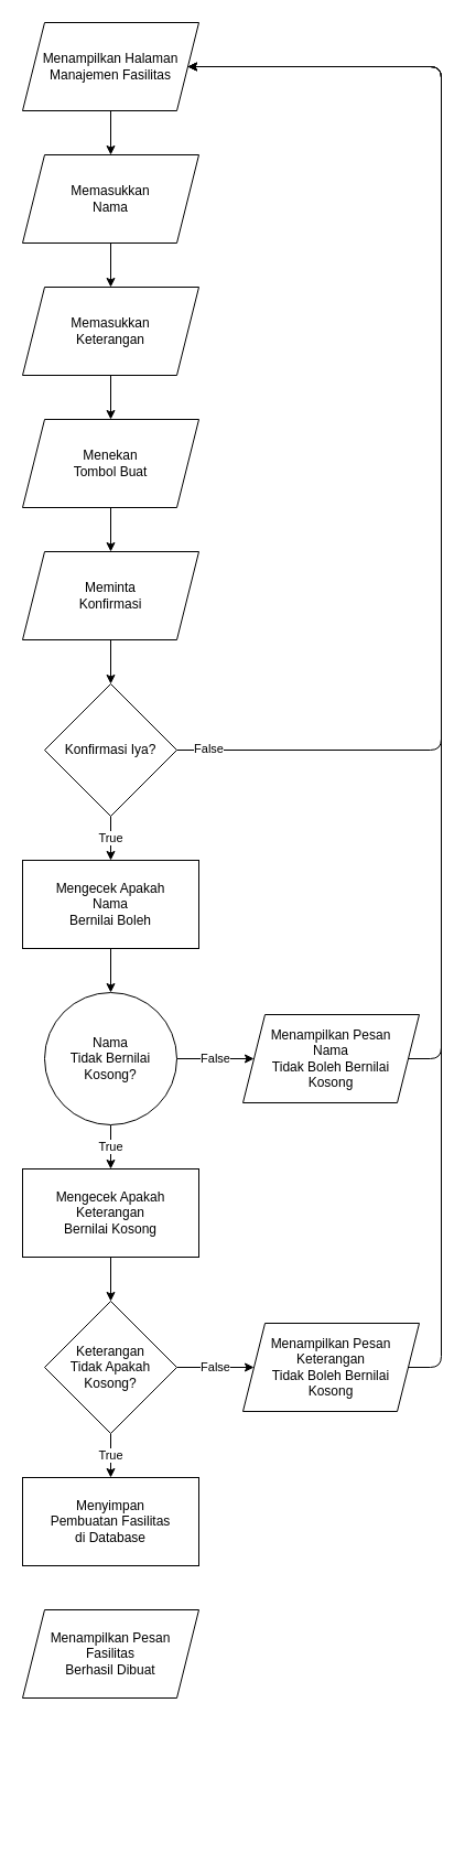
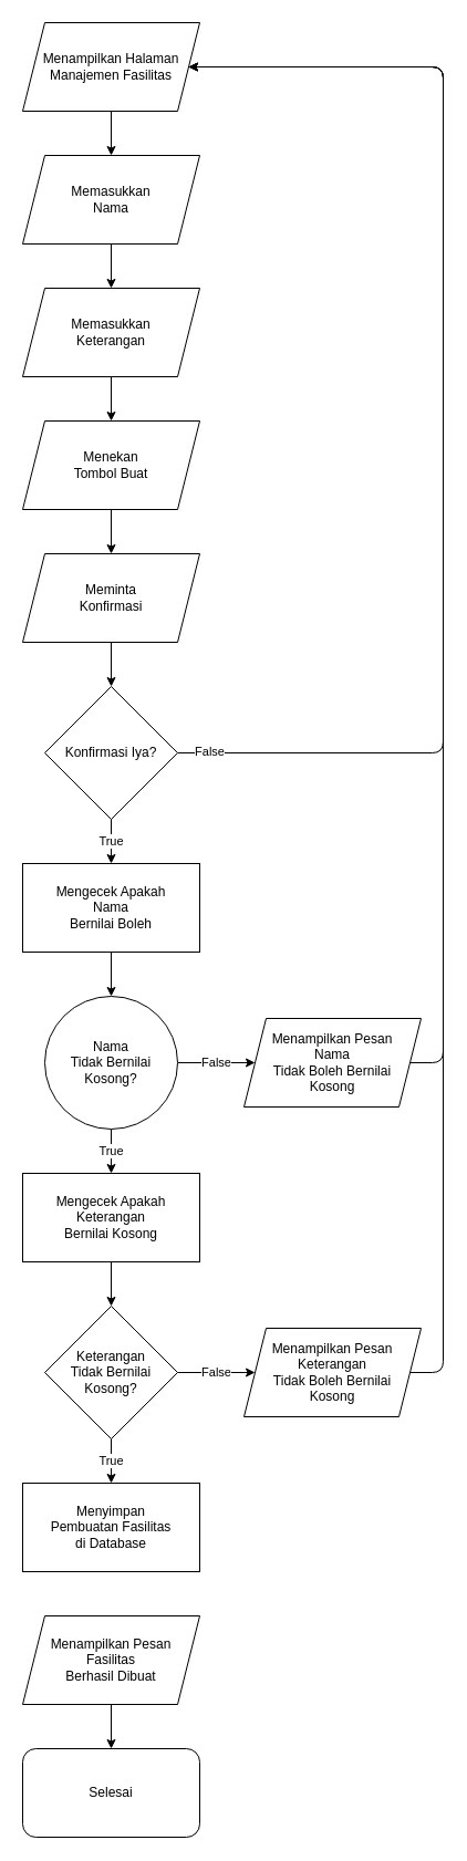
  <mxCell id="0" />
  <mxCell id="1" parent="0" />
  <mxCell id="2" value="" style="edgeStyle=orthogonalEdgeStyle;html=1;" parent="1" source="3" target="5" edge="1"><mxGeometry relative="1" as="geometry" /></mxCell>
  <mxCell id="3" value="Menampilkan Halaman&lt;br&gt;Manajemen Fasilitas" style="shape=parallelogram;perimeter=parallelogramPerimeter;whiteSpace=wrap;html=1;fixedSize=1;" parent="1" vertex="1"><mxGeometry x="20" y="20" width="160" height="80" as="geometry" /></mxCell>
  <mxCell id="4" style="edgeStyle=orthogonalEdgeStyle;html=1;entryX=0.5;entryY=0;entryDx=0;entryDy=0;" parent="1" source="5" target="7" edge="1"><mxGeometry relative="1" as="geometry" /></mxCell>
  <mxCell id="5" value="Memasukkan&lt;br&gt;Nama" style="shape=parallelogram;perimeter=parallelogramPerimeter;whiteSpace=wrap;html=1;fixedSize=1;" parent="1" vertex="1"><mxGeometry x="20" y="140" width="160" height="80" as="geometry" /></mxCell>
  <mxCell id="6" value="" style="edgeStyle=orthogonalEdgeStyle;html=1;" parent="1" source="7" target="9" edge="1"><mxGeometry relative="1" as="geometry" /></mxCell>
  <mxCell id="7" value="Memasukkan&lt;br&gt;Keterangan" style="shape=parallelogram;perimeter=parallelogramPerimeter;whiteSpace=wrap;html=1;fixedSize=1;" parent="1" vertex="1"><mxGeometry x="20" y="260" width="160" height="80" as="geometry" /></mxCell>
  <mxCell id="8" value="" style="edgeStyle=orthogonalEdgeStyle;html=1;" parent="1" source="9" target="11" edge="1"><mxGeometry relative="1" as="geometry" /></mxCell>
  <mxCell id="9" value="Menekan&lt;br&gt;Tombol Buat" style="shape=parallelogram;perimeter=parallelogramPerimeter;whiteSpace=wrap;html=1;fixedSize=1;" parent="1" vertex="1"><mxGeometry x="20" y="380" width="160" height="80" as="geometry" /></mxCell>
  <mxCell id="10" value="" style="edgeStyle=orthogonalEdgeStyle;html=1;" parent="1" source="11" target="15" edge="1"><mxGeometry relative="1" as="geometry" /></mxCell>
  <mxCell id="11" value="Meminta&lt;br&gt;Konfirmasi" style="shape=parallelogram;perimeter=parallelogramPerimeter;whiteSpace=wrap;html=1;fixedSize=1;" parent="1" vertex="1"><mxGeometry x="20" y="500" width="160" height="80" as="geometry" /></mxCell>
  <mxCell id="12" value="True" style="edgeStyle=orthogonalEdgeStyle;html=1;" parent="1" source="15" target="17" edge="1"><mxGeometry relative="1" as="geometry" /></mxCell>
  <mxCell id="13" style="edgeStyle=orthogonalEdgeStyle;html=1;entryX=1;entryY=0.5;entryDx=0;entryDy=0;" parent="1" source="15" target="3" edge="1"><mxGeometry relative="1" as="geometry"><Array as="points"><mxPoint x="400" y="680" /><mxPoint x="400" y="60" /></Array></mxGeometry></mxCell>
  <mxCell id="14" value="False" style="edgeLabel;html=1;align=center;verticalAlign=middle;resizable=0;points=[];" parent="13" vertex="1" connectable="0"><mxGeometry x="-0.948" y="2" relative="1" as="geometry"><mxPoint as="offset" /></mxGeometry></mxCell>
  <mxCell id="15" value="Konfirmasi Iya?" style="rhombus;whiteSpace=wrap;html=1;" parent="1" vertex="1"><mxGeometry x="40" y="620" width="120" height="120" as="geometry" /></mxCell>
  <mxCell id="16" value="" style="edgeStyle=orthogonalEdgeStyle;html=1;" parent="1" source="17" target="20" edge="1"><mxGeometry relative="1" as="geometry" /></mxCell>
  <mxCell id="17" value="Mengecek Apakah&lt;br&gt;Nama&lt;br&gt;Bernilai Boleh" style="rounded=0;whiteSpace=wrap;html=1;" parent="1" vertex="1"><mxGeometry x="20" y="780" width="160" height="80" as="geometry" /></mxCell>
  <mxCell id="18" value="False" style="edgeStyle=orthogonalEdgeStyle;html=1;entryX=0;entryY=0.5;entryDx=0;entryDy=0;" parent="1" source="20" target="22" edge="1"><mxGeometry relative="1" as="geometry" /></mxCell>
  <mxCell id="19" value="True" style="edgeStyle=orthogonalEdgeStyle;html=1;" parent="1" source="20" target="24" edge="1"><mxGeometry relative="1" as="geometry" /></mxCell>
  <mxCell id="20" value="Nama&lt;br&gt;Tidak Bernilai&lt;br&gt;Kosong?" style="ellipse;whiteSpace=wrap;html=1;" parent="1" vertex="1"><mxGeometry x="40" y="900" width="120" height="120" as="geometry" /></mxCell>
  <mxCell id="21" style="edgeStyle=orthogonalEdgeStyle;html=1;entryX=1;entryY=0.5;entryDx=0;entryDy=0;" parent="1" source="22" target="3" edge="1"><mxGeometry relative="1" as="geometry"><Array as="points"><mxPoint x="400" y="960" /><mxPoint x="400" y="60" /></Array></mxGeometry></mxCell>
  <mxCell id="22" value="Menampilkan Pesan&lt;br&gt;Nama &lt;br&gt;Tidak Boleh Bernilai&lt;br&gt;Kosong" style="shape=parallelogram;perimeter=parallelogramPerimeter;whiteSpace=wrap;html=1;fixedSize=1;" parent="1" vertex="1"><mxGeometry x="220" y="920" width="160" height="80" as="geometry" /></mxCell>
  <mxCell id="23" value="" style="edgeStyle=orthogonalEdgeStyle;html=1;" parent="1" source="24" target="27" edge="1"><mxGeometry relative="1" as="geometry" /></mxCell>
  <mxCell id="24" value="Mengecek Apakah Keterangan&lt;br&gt;Bernilai Kosong" style="rounded=0;whiteSpace=wrap;html=1;" parent="1" vertex="1"><mxGeometry x="20" y="1060" width="160" height="80" as="geometry" /></mxCell>
  <mxCell id="25" value="False" style="edgeStyle=orthogonalEdgeStyle;html=1;" parent="1" source="27" target="29" edge="1"><mxGeometry relative="1" as="geometry" /></mxCell>
  <mxCell id="26" value="True" style="edgeStyle=orthogonalEdgeStyle;html=1;" parent="1" source="27" target="30" edge="1"><mxGeometry relative="1" as="geometry" /></mxCell>
- <mxCell id="27" value="Keterangan&lt;br&gt;Tidak Apakah&lt;br&gt;Kosong?" style="rhombus;whiteSpace=wrap;html=1;" parent="1" vertex="1"><mxGeometry x="40" y="1180" width="120" height="120" as="geometry" /></mxCell>
+ <mxCell id="27" value="Keterangan&lt;br&gt;Tidak Bernilai&lt;br&gt;Kosong?" style="rhombus;whiteSpace=wrap;html=1;" parent="1" vertex="1"><mxGeometry x="40" y="1180" width="120" height="120" as="geometry" /></mxCell>
  <mxCell id="28" style="edgeStyle=orthogonalEdgeStyle;html=1;entryX=1;entryY=0.5;entryDx=0;entryDy=0;" parent="1" source="29" target="3" edge="1"><mxGeometry relative="1" as="geometry"><Array as="points"><mxPoint x="400" y="1240" /><mxPoint x="400" y="60" /></Array></mxGeometry></mxCell>
  <mxCell id="29" value="Menampilkan Pesan&lt;br&gt;Keterangan&lt;br&gt;Tidak Boleh Bernilai&lt;br&gt;Kosong" style="shape=parallelogram;perimeter=parallelogramPerimeter;whiteSpace=wrap;html=1;fixedSize=1;" parent="1" vertex="1"><mxGeometry x="220" y="1200" width="160" height="80" as="geometry" /></mxCell>
  <mxCell id="30" value="Menyimpan&lt;br&gt;Pembuatan Fasilitas&lt;br&gt;di Database" style="rounded=0;whiteSpace=wrap;html=1;" parent="1" vertex="1"><mxGeometry x="20" y="1340" width="160" height="80" as="geometry" /></mxCell>
+ <mxCell id="31" value="" style="edgeStyle=orthogonalEdgeStyle;html=1;" parent="1" source="32" target="33" edge="1"><mxGeometry relative="1" as="geometry" /></mxCell>
  <mxCell id="32" value="Menampilkan Pesan&lt;br&gt;Fasilitas&lt;br&gt;Berhasil Dibuat" style="shape=parallelogram;perimeter=parallelogramPerimeter;whiteSpace=wrap;html=1;fixedSize=1;" parent="1" vertex="1"><mxGeometry x="20" y="1460" width="160" height="80" as="geometry" /></mxCell>
+ <mxCell id="33" value="Selesai" style="rounded=1;whiteSpace=wrap;html=1;" parent="1" vertex="1"><mxGeometry x="20" y="1580" width="160" height="80" as="geometry" /></mxCell>
